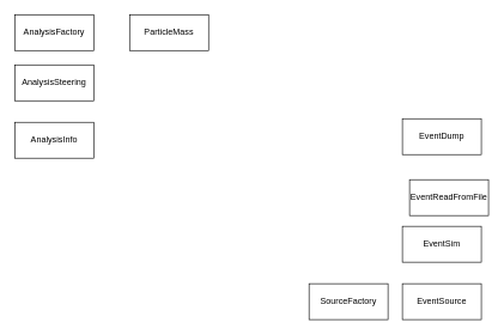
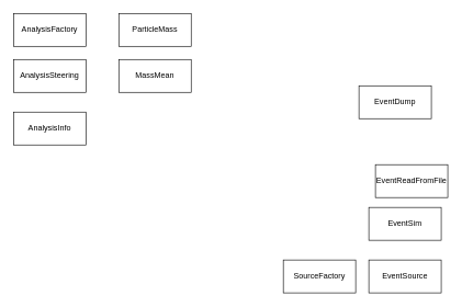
  <mxCell id="0" />
  <mxCell id="1" parent="0" />
  <mxCell id="2" value="SourceFactory" style="html=1;whiteSpace=wrap;" vertex="1" parent="1"><mxGeometry x="430" y="395" width="110" height="50" as="geometry" /></mxCell>
  <mxCell id="3" value="ParticleMass" style="html=1;whiteSpace=wrap;" vertex="1" parent="1"><mxGeometry x="180" y="20" width="110" height="50" as="geometry" /></mxCell>
+ <mxCell id="4" value="MassMean" style="html=1;whiteSpace=wrap;" vertex="1" parent="1"><mxGeometry x="180" y="90" width="110" height="50" as="geometry" /></mxCell>
  <mxCell id="5" value="EventSource" style="html=1;whiteSpace=wrap;" vertex="1" parent="1"><mxGeometry x="560" y="395" width="110" height="50" as="geometry" /></mxCell>
  <mxCell id="6" value="EventSim" style="html=1;whiteSpace=wrap;" vertex="1" parent="1"><mxGeometry x="560" y="315" width="110" height="50" as="geometry" /></mxCell>
  <mxCell id="7" value="EventReadFromFile" style="html=1;whiteSpace=wrap;" vertex="1" parent="1"><mxGeometry x="570" y="250" width="110" height="50" as="geometry" /></mxCell>
- <mxCell id="8" value="EventDump" style="html=1;whiteSpace=wrap;" vertex="1" parent="1"><mxGeometry x="560" y="165" width="110" height="50" as="geometry" /></mxCell>
+ <mxCell id="8" value="EventDump" style="html=1;whiteSpace=wrap;" vertex="1" parent="1"><mxGeometry x="545" y="130" width="110" height="50" as="geometry" /></mxCell>
  <mxCell id="9" value="AnalysisInfo" style="html=1;whiteSpace=wrap;" vertex="1" parent="1"><mxGeometry x="20" y="170" width="110" height="50" as="geometry" /></mxCell>
  <mxCell id="10" value="AnalysisSteering" style="html=1;whiteSpace=wrap;" vertex="1" parent="1"><mxGeometry x="20" y="90" width="110" height="50" as="geometry" /></mxCell>
  <mxCell id="11" value="AnalysisFactory" style="html=1;whiteSpace=wrap;" vertex="1" parent="1"><mxGeometry x="20" y="20" width="110" height="50" as="geometry" /></mxCell>
